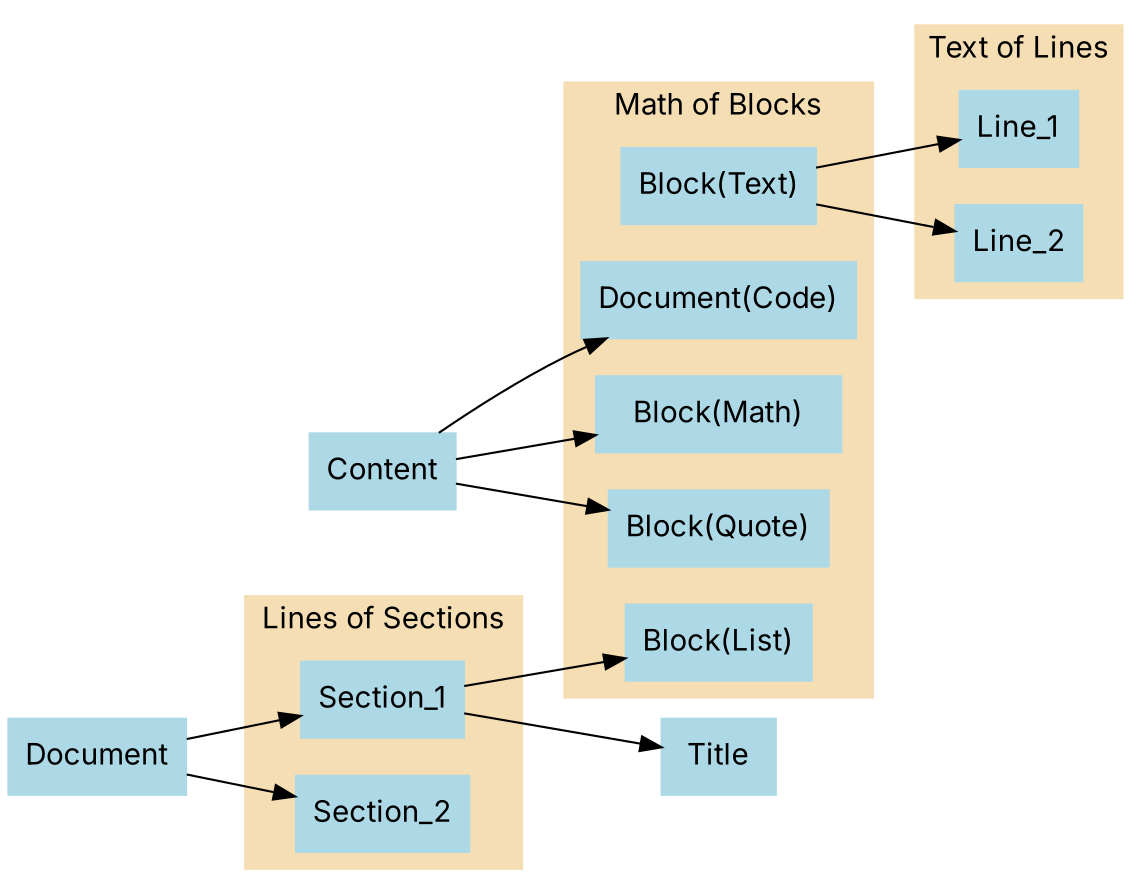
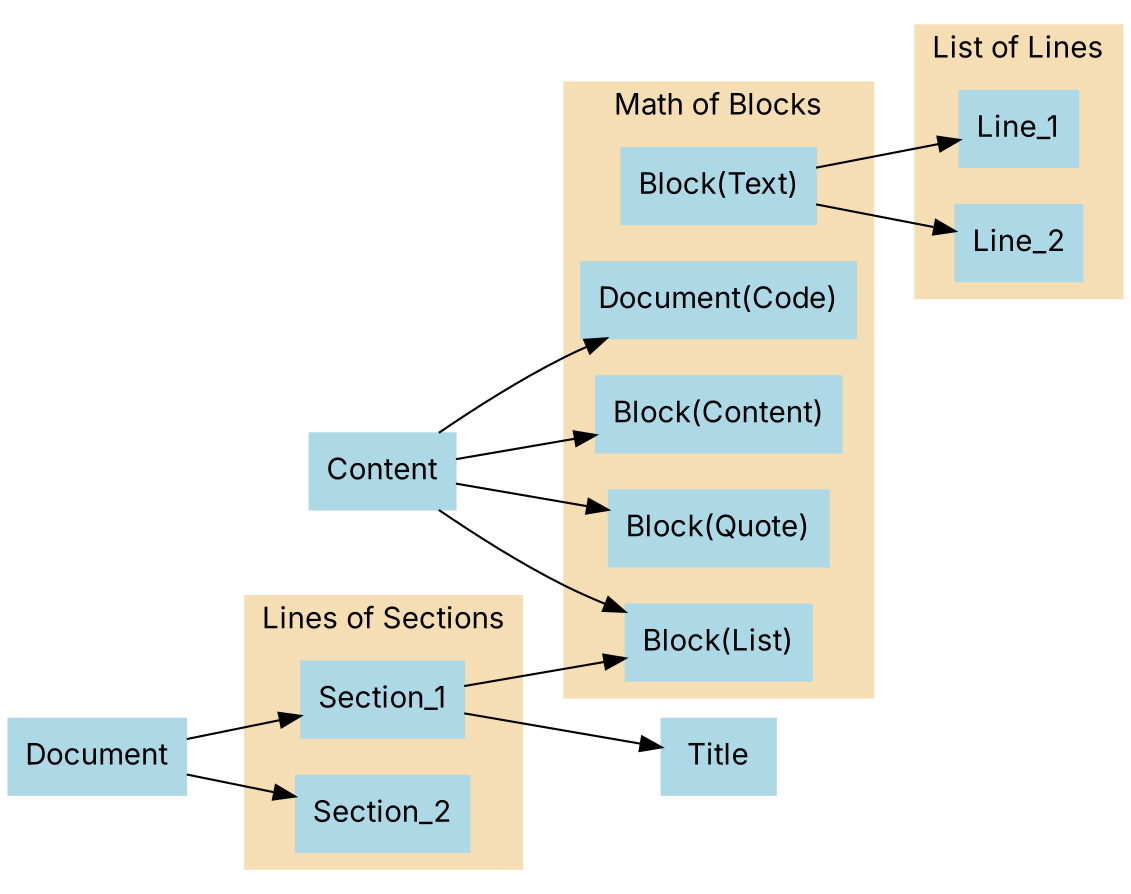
  digraph {
    fontname=Inter
    rankdir=LR
    node [color=lightblue fontname=Inter shape=box style=filled]
    edge [fontname=Inter]
    n1 [label=Section_1]
    n2 [label=Section_2]
    n3 [label="Block(Text)"]
    n4 [label="Block(Quote)"]
    n5 [label="Block(List)"]
    n6 [label="Document(Code)"]
-   n7 [label="Block(Math)"]
+   n7 [label="Block(Content)"]
    n8 [label=Line_1]
    n9 [label=Line_2]
    n10 [label=Title]
    n11 [label=Content]
    n12 [label=Document]
    subgraph cluster_1 {
      color=wheat
      label="Lines of Sections"
      style=filled
      n1
      n2
    }
    subgraph cluster_2 {
      color=wheat
      label="Math of Blocks"
      style=filled
      n3
      n4
      n5
      n6
      n7
    }
    subgraph cluster_3 {
      color=wheat
-     label="Text of Lines"
+     label="List of Lines"
      style=filled
      n8
      n9
    }
    n1 -> n5
    n1 -> n10
    n3 -> n8
    n3 -> n9
    n11 -> n4
+   n11 -> n5
    n11 -> n6
    n11 -> n7
    n12 -> n1
    n12 -> n2
  }
